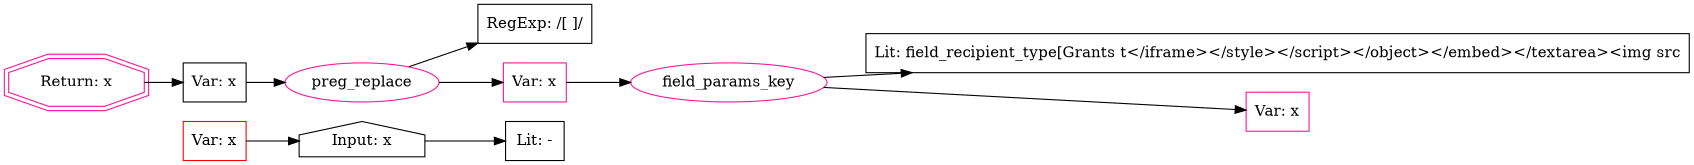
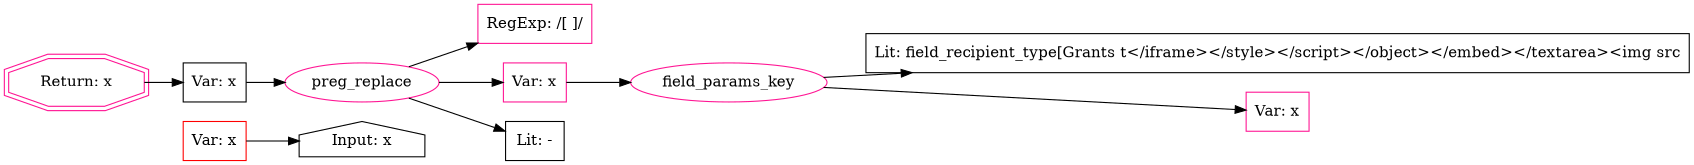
  digraph {
    rankdir=LR
    node [color=black shape=box]
    n1 [label="Input: x" shape=house]
    n2 [color=red label="Var: x"]
    n3 [color=deeppink label=field_params_key shape=ellipse]
    n4 [label="Lit: field_recipient_type[Grants t</iframe></style></script></object></embed></textarea><img src"]
    n5 [color=deeppink label="Var: x"]
    n6 [color=deeppink label=preg_replace shape=ellipse]
-   n7 [label="RegExp: /[ ]/"]
+   n7 [color=deeppink label="RegExp: /[ ]/"]
    n8 [label="Lit: -"]
    n9 [color=deeppink label="Var: x"]
    n10 [label="Var: x"]
    n11 [color=deeppink label="Return: x" shape=doubleoctagon]
    n2 -> n1
    n3 -> n4
    n3 -> n5
    n6 -> n7
-   n1 -> n8
+   n6 -> n8
    n6 -> n9
    n9 -> n3
    n10 -> n6
    n11 -> n10
  }
